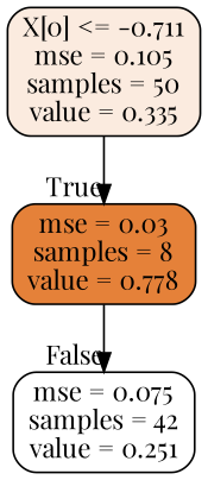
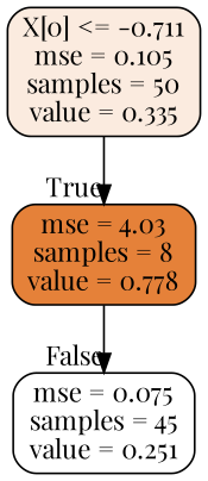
  digraph {
    fontname="Playfair Display"
    node [color=black fontname="Playfair Display" shape=box style="filled, rounded"]
    edge [fontname="Playfair Display" labeldistance=2.5]
    n1 [fillcolor="#fbebdf" label="X[0] <= -0.711\nmse = 0.105\nsamples = 50\nvalue = 0.335"]
-   n2 [fillcolor="#e58139" label="mse = 0.03\nsamples = 8\nvalue = 0.778"]
-   n3 [fillcolor="#ffffff" label="mse = 0.075\nsamples = 42\nvalue = 0.251"]
+   n2 [fillcolor="#e58139" label="mse = 4.03\nsamples = 8\nvalue = 0.778"]
+   n3 [fillcolor="#ffffff" label="mse = 0.075\nsamples = 45\nvalue = 0.251"]
    n1 -> n2 [headlabel=True labelangle=45]
    n2 -> n3 [headlabel=False labelangle=-45]
  }
